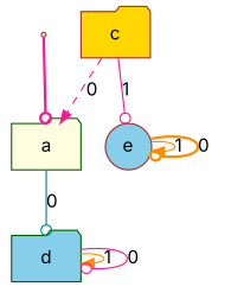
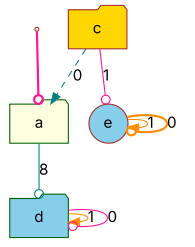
  digraph {
    fontname=Inter
    node [color=brown fillcolor=lightyellow fontname=Inter shape=folder style=filled]
    edge [arrowhead=odot color=deeppink fontname=Inter style=solid]
    inic [shape=point]
    a [color=darkgreen]
    d [color=darkgreen fillcolor=skyblue]
    c [fillcolor=gold]
    e [fillcolor=skyblue shape=circle]
    inic -> a [style=bold]
-   a -> d [color=teal label=0]
+   a -> d [color=teal label=8]
    d -> d [arrowhead=normal color=darkorange label=1]
    d -> d [label=0]
-   c -> a [arrowhead=normal label=0 style=dashed]
+   c -> a [arrowhead=normal color=teal label=0 style=dashed]
    c -> e [label=1]
    e -> e [arrowhead=normal color=darkorange label=1]
    e -> e [color=darkorange label=0 style=bold]
  }
